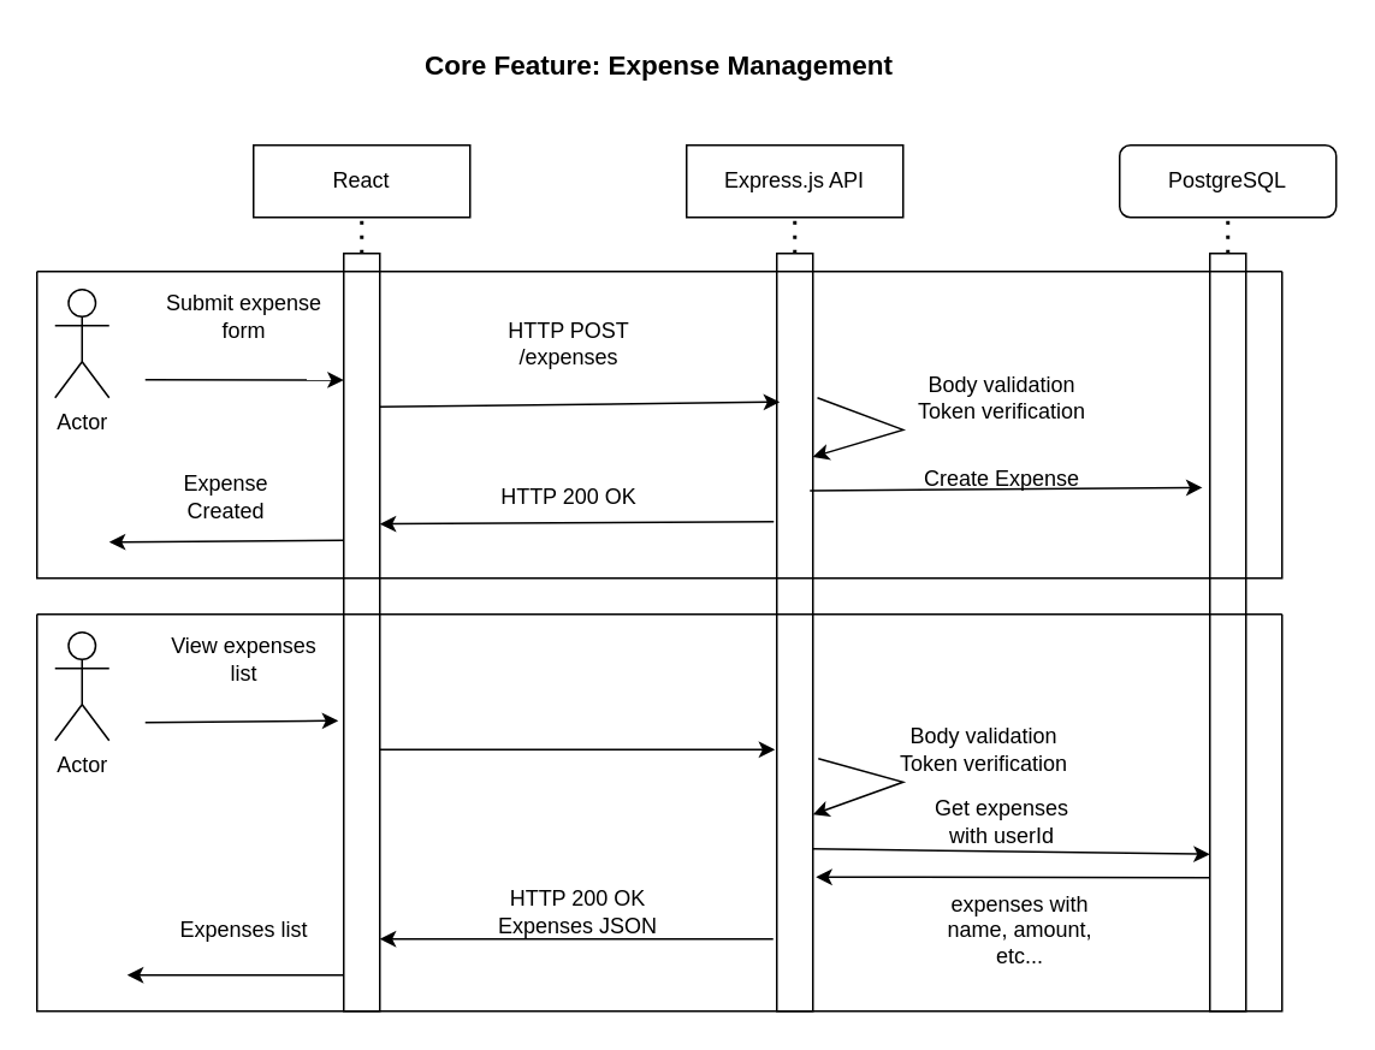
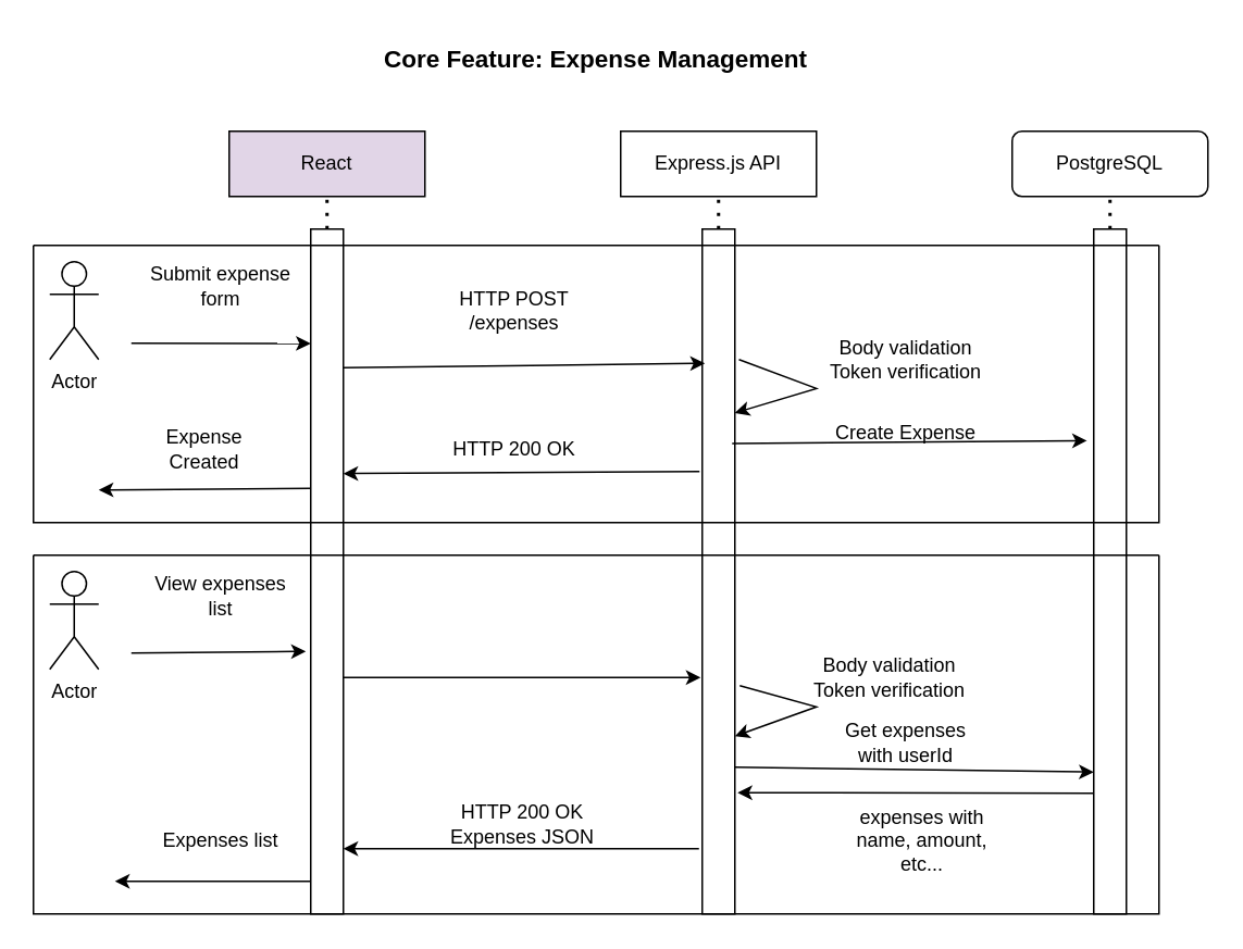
  <mxCell id="0" />
  <mxCell id="1" parent="0" />
  <mxCell id="2" value="Actor" style="shape=umlActor;verticalLabelPosition=bottom;verticalAlign=top;html=1;outlineConnect=0;" vertex="1" parent="1"><mxGeometry x="30" y="160" width="30" height="60" as="geometry" /></mxCell>
- <mxCell id="3" value="React" style="rounded=0;whiteSpace=wrap;html=1;" vertex="1" parent="1"><mxGeometry x="140" y="80" width="120" height="40" as="geometry" /></mxCell>
+ <mxCell id="3" value="React" style="rounded=0;whiteSpace=wrap;html=1;fillColor=#e1d5e7;" vertex="1" parent="1"><mxGeometry x="140" y="80" width="120" height="40" as="geometry" /></mxCell>
  <mxCell id="4" value="Express.js API" style="rounded=0;whiteSpace=wrap;html=1;" vertex="1" parent="1"><mxGeometry x="380" y="80" width="120" height="40" as="geometry" /></mxCell>
  <mxCell id="5" value="PostgreSQL" style="whiteSpace=wrap;html=1;rounded=1;" vertex="1" parent="1"><mxGeometry x="620" y="80" width="120" height="40" as="geometry" /></mxCell>
  <mxCell id="6" value="&lt;span style=&quot;font-size: 15px;&quot;&gt;&lt;b&gt;Core Feature: Expense Management&lt;/b&gt;&lt;/span&gt;" style="text;html=1;strokeColor=none;fillColor=none;align=center;verticalAlign=middle;whiteSpace=wrap;rounded=0;" vertex="1" parent="1"><mxGeometry x="125" y="20" width="480" height="30" as="geometry" /></mxCell>
  <mxCell id="7" value="Submit expense form" style="text;html=1;strokeColor=none;fillColor=none;align=center;verticalAlign=middle;whiteSpace=wrap;rounded=0;" vertex="1" parent="1"><mxGeometry x="90" y="160" width="90" height="30" as="geometry" /></mxCell>
  <mxCell id="8" value="HTTP POST /expenses" style="text;html=1;strokeColor=none;fillColor=none;align=center;verticalAlign=middle;whiteSpace=wrap;rounded=0;" vertex="1" parent="1"><mxGeometry x="270" y="175" width="90" height="30" as="geometry" /></mxCell>
  <mxCell id="9" value="" style="endArrow=classic;html=1;rounded=0;entryX=0;entryY=0.167;entryDx=0;entryDy=0;entryPerimeter=0;" edge="1" parent="1" target="10"><mxGeometry width="50" height="50" relative="1" as="geometry"><mxPoint x="80" y="210" as="sourcePoint" /><mxPoint x="200" y="210" as="targetPoint" /></mxGeometry></mxCell>
  <mxCell id="10" value="" style="rounded=0;whiteSpace=wrap;html=1;" vertex="1" parent="1"><mxGeometry x="190" y="140" width="20" height="420" as="geometry" /></mxCell>
  <mxCell id="11" value="" style="rounded=0;whiteSpace=wrap;html=1;" vertex="1" parent="1"><mxGeometry x="430" y="140" width="20" height="420" as="geometry" /></mxCell>
  <mxCell id="12" value="" style="rounded=0;whiteSpace=wrap;html=1;" vertex="1" parent="1"><mxGeometry x="670" y="140" width="20" height="420" as="geometry" /></mxCell>
  <mxCell id="13" value="" style="endArrow=classic;html=1;rounded=0;entryX=0.083;entryY=0.196;entryDx=0;entryDy=0;entryPerimeter=0;" edge="1" parent="1" target="11"><mxGeometry width="50" height="50" relative="1" as="geometry"><mxPoint x="210" y="225" as="sourcePoint" /><mxPoint x="197" y="219" as="targetPoint" /></mxGeometry></mxCell>
  <mxCell id="14" value="" style="endArrow=classic;html=1;rounded=0;entryX=-0.208;entryY=0.309;entryDx=0;entryDy=0;exitX=0.917;exitY=0.313;exitDx=0;exitDy=0;exitPerimeter=0;entryPerimeter=0;" edge="1" parent="1" source="11" target="12"><mxGeometry width="50" height="50" relative="1" as="geometry"><mxPoint x="220" y="235" as="sourcePoint" /><mxPoint x="439" y="235" as="targetPoint" /></mxGeometry></mxCell>
  <mxCell id="15" value="" style="swimlane;startSize=0;" vertex="1" parent="1"><mxGeometry x="20" y="150" width="690" height="170" as="geometry" /></mxCell>
  <mxCell id="16" value="Body validation&lt;br&gt;Token verification" style="text;html=1;strokeColor=none;fillColor=none;align=center;verticalAlign=middle;whiteSpace=wrap;rounded=0;" vertex="1" parent="15"><mxGeometry x="480" y="55" width="110" height="30" as="geometry" /></mxCell>
  <mxCell id="17" value="" style="endArrow=classic;html=1;rounded=0;entryX=1;entryY=0.25;entryDx=0;entryDy=0;exitX=1.125;exitY=0.172;exitDx=0;exitDy=0;exitPerimeter=0;" edge="1" parent="15"><mxGeometry width="50" height="50" relative="1" as="geometry"><mxPoint x="432.5" y="70" as="sourcePoint" /><mxPoint x="430" y="102.76" as="targetPoint" /><Array as="points"><mxPoint x="480" y="87.76" /></Array></mxGeometry></mxCell>
  <mxCell id="18" value="Create Expense" style="text;html=1;strokeColor=none;fillColor=none;align=center;verticalAlign=middle;whiteSpace=wrap;rounded=0;" vertex="1" parent="15"><mxGeometry x="490" y="100" width="90" height="30" as="geometry" /></mxCell>
  <mxCell id="19" value="HTTP 200 OK" style="text;html=1;strokeColor=none;fillColor=none;align=center;verticalAlign=middle;whiteSpace=wrap;rounded=0;" vertex="1" parent="15"><mxGeometry x="250" y="110" width="90" height="30" as="geometry" /></mxCell>
  <mxCell id="20" value="Expense Created" style="text;html=1;strokeColor=none;fillColor=none;align=center;verticalAlign=middle;whiteSpace=wrap;rounded=0;" vertex="1" parent="15"><mxGeometry x="60" y="110" width="90" height="30" as="geometry" /></mxCell>
  <mxCell id="21" value="Actor" style="shape=umlActor;verticalLabelPosition=bottom;verticalAlign=top;html=1;outlineConnect=0;" vertex="1" parent="1"><mxGeometry x="30" y="350" width="30" height="60" as="geometry" /></mxCell>
  <mxCell id="22" value="View expenses list" style="text;html=1;strokeColor=none;fillColor=none;align=center;verticalAlign=middle;whiteSpace=wrap;rounded=0;" vertex="1" parent="1"><mxGeometry x="90" y="350" width="90" height="30" as="geometry" /></mxCell>
  <mxCell id="23" value="" style="endArrow=classic;html=1;rounded=0;entryX=-0.167;entryY=0.1;entryDx=0;entryDy=0;entryPerimeter=0;" edge="1" parent="1"><mxGeometry width="50" height="50" relative="1" as="geometry"><mxPoint x="80" y="400" as="sourcePoint" /><mxPoint x="187" y="399" as="targetPoint" /></mxGeometry></mxCell>
  <mxCell id="24" value="" style="endArrow=classic;html=1;rounded=0;entryX=-0.042;entryY=0.14;entryDx=0;entryDy=0;entryPerimeter=0;" edge="1" parent="1"><mxGeometry width="50" height="50" relative="1" as="geometry"><mxPoint x="210" y="415" as="sourcePoint" /><mxPoint x="429" y="415" as="targetPoint" /></mxGeometry></mxCell>
  <mxCell id="25" value="" style="swimlane;startSize=0;" vertex="1" parent="1"><mxGeometry x="20" y="340" width="690" height="220" as="geometry" /></mxCell>
  <mxCell id="26" value="" style="endArrow=classic;html=1;rounded=0;entryX=-0.083;entryY=0.307;entryDx=0;entryDy=0;entryPerimeter=0;exitX=0.917;exitY=0.313;exitDx=0;exitDy=0;exitPerimeter=0;" edge="1" parent="25"><mxGeometry width="50" height="50" relative="1" as="geometry"><mxPoint x="430" y="130" as="sourcePoint" /><mxPoint x="650" y="133" as="targetPoint" /></mxGeometry></mxCell>
  <mxCell id="27" value="" style="endArrow=classic;html=1;rounded=0;entryX=1;entryY=0.25;entryDx=0;entryDy=0;exitX=1.125;exitY=0.172;exitDx=0;exitDy=0;exitPerimeter=0;" edge="1" parent="25"><mxGeometry width="50" height="50" relative="1" as="geometry"><mxPoint x="433" y="80" as="sourcePoint" /><mxPoint x="430" y="111" as="targetPoint" /><Array as="points"><mxPoint x="480" y="93" /></Array></mxGeometry></mxCell>
  <mxCell id="28" value="Get expenses with userId" style="text;html=1;strokeColor=none;fillColor=none;align=center;verticalAlign=middle;whiteSpace=wrap;rounded=0;" vertex="1" parent="25"><mxGeometry x="490" y="100" width="90" height="30" as="geometry" /></mxCell>
  <mxCell id="29" value="expenses with name, amount, etc..." style="text;html=1;strokeColor=none;fillColor=none;align=center;verticalAlign=middle;whiteSpace=wrap;rounded=0;" vertex="1" parent="25"><mxGeometry x="500" y="160" width="90" height="30" as="geometry" /></mxCell>
  <mxCell id="30" value="" style="endArrow=classic;html=1;rounded=0;entryX=1.083;entryY=0.823;entryDx=0;entryDy=0;entryPerimeter=0;exitX=0;exitY=0.797;exitDx=0;exitDy=0;exitPerimeter=0;" edge="1" parent="25"><mxGeometry width="50" height="50" relative="1" as="geometry"><mxPoint x="408" y="180" as="sourcePoint" /><mxPoint x="190" y="180" as="targetPoint" /></mxGeometry></mxCell>
  <mxCell id="31" value="HTTP 200 OK&lt;br&gt;Expenses JSON" style="text;html=1;strokeColor=none;fillColor=none;align=center;verticalAlign=middle;whiteSpace=wrap;rounded=0;" vertex="1" parent="25"><mxGeometry x="230" y="150" width="140" height="30" as="geometry" /></mxCell>
  <mxCell id="32" value="Expenses list" style="text;html=1;strokeColor=none;fillColor=none;align=center;verticalAlign=middle;whiteSpace=wrap;rounded=0;" vertex="1" parent="25"><mxGeometry x="70" y="160" width="90" height="30" as="geometry" /></mxCell>
  <mxCell id="33" value="Body validation&lt;br&gt;Token verification" style="text;html=1;strokeColor=none;fillColor=none;align=center;verticalAlign=middle;whiteSpace=wrap;rounded=0;" vertex="1" parent="25"><mxGeometry x="470" y="60" width="110" height="30" as="geometry" /></mxCell>
  <mxCell id="34" value="" style="endArrow=classic;html=1;rounded=0;entryX=1.083;entryY=0.823;entryDx=0;entryDy=0;entryPerimeter=0;" edge="1" parent="1" target="11"><mxGeometry width="50" height="50" relative="1" as="geometry"><mxPoint x="670" y="486" as="sourcePoint" /><mxPoint x="710" y="493" as="targetPoint" /></mxGeometry></mxCell>
  <mxCell id="35" value="" style="endArrow=classic;html=1;rounded=0;entryX=1;entryY=0.357;entryDx=0;entryDy=0;exitX=-0.083;exitY=0.354;exitDx=0;exitDy=0;exitPerimeter=0;entryPerimeter=0;" edge="1" parent="1" source="11" target="10"><mxGeometry width="50" height="50" relative="1" as="geometry"><mxPoint x="458" y="281" as="sourcePoint" /><mxPoint x="680" y="283" as="targetPoint" /></mxGeometry></mxCell>
  <mxCell id="36" value="" style="endArrow=classic;html=1;rounded=0;exitX=-0.083;exitY=0.354;exitDx=0;exitDy=0;exitPerimeter=0;" edge="1" parent="1"><mxGeometry width="50" height="50" relative="1" as="geometry"><mxPoint x="190" y="299" as="sourcePoint" /><mxPoint y="300" as="targetPoint" x="60" /></mxGeometry></mxCell>
  <mxCell id="37" value="" style="endArrow=classic;html=1;rounded=0;exitX=0;exitY=0.797;exitDx=0;exitDy=0;exitPerimeter=0;" edge="1" parent="1"><mxGeometry width="50" height="50" relative="1" as="geometry"><mxPoint x="190" y="540" as="sourcePoint" /><mxPoint x="70" y="540" as="targetPoint" /></mxGeometry></mxCell>
  <mxCell id="38" value="" style="endArrow=none;dashed=1;html=1;dashPattern=1 3;strokeWidth=2;rounded=0;entryX=0.5;entryY=1;entryDx=0;entryDy=0;exitX=0.5;exitY=0;exitDx=0;exitDy=0;" edge="1" parent="1" source="10" target="3"><mxGeometry width="50" height="50" relative="1" as="geometry"><mxPoint x="420" y="410" as="sourcePoint" /><mxPoint x="470" y="360" as="targetPoint" /></mxGeometry></mxCell>
  <mxCell id="39" value="" style="endArrow=none;dashed=1;html=1;dashPattern=1 3;strokeWidth=2;rounded=0;entryX=0.5;entryY=1;entryDx=0;entryDy=0;" edge="1" parent="1" target="4"><mxGeometry width="50" height="50" relative="1" as="geometry"><mxPoint x="440" y="140" as="sourcePoint" /><mxPoint x="470" y="360" as="targetPoint" /></mxGeometry></mxCell>
  <mxCell id="40" value="" style="endArrow=none;dashed=1;html=1;dashPattern=1 3;strokeWidth=2;rounded=0;entryX=0.5;entryY=1;entryDx=0;entryDy=0;exitX=0.5;exitY=0;exitDx=0;exitDy=0;" edge="1" parent="1" source="12" target="5"><mxGeometry width="50" height="50" relative="1" as="geometry"><mxPoint x="220" y="160" as="sourcePoint" /><mxPoint x="220" y="140" as="targetPoint" /></mxGeometry></mxCell>
